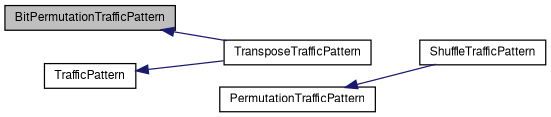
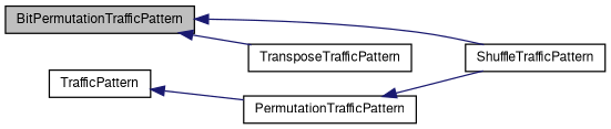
  digraph {
    rankdir=LR
    node [color=black fontname=FreeSans fontsize=10 shape=record]
    edge [color=midnightblue dir=back fontname=FreeSans fontsize=10 labelfontname=FreeSans labelfontsize=10 style=solid]
    n1 [fillcolor=grey75 fontcolor=black height=0.2 label=BitPermutationTrafficPattern style=filled width=0.4]
    n2 [height=0.2 label=ShuffleTrafficPattern width=0.4]
    n3 [height=0.2 label=TransposeTrafficPattern width=0.4]
    n4 [height=0.2 label=PermutationTrafficPattern width=0.4]
    n5 [height=0.2 label=TrafficPattern width=0.4]
+   n1 -> n2
    n1 -> n3
    n4 -> n2
-   n5 -> n3
+   n5 -> n4
  }
